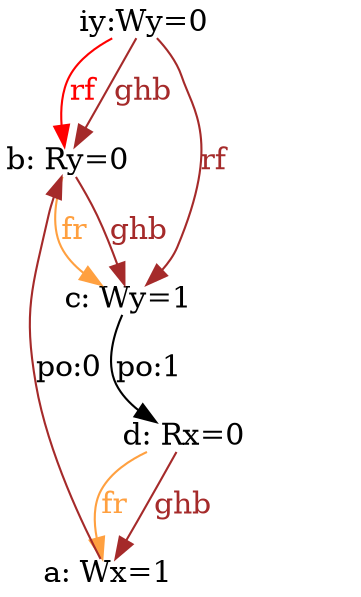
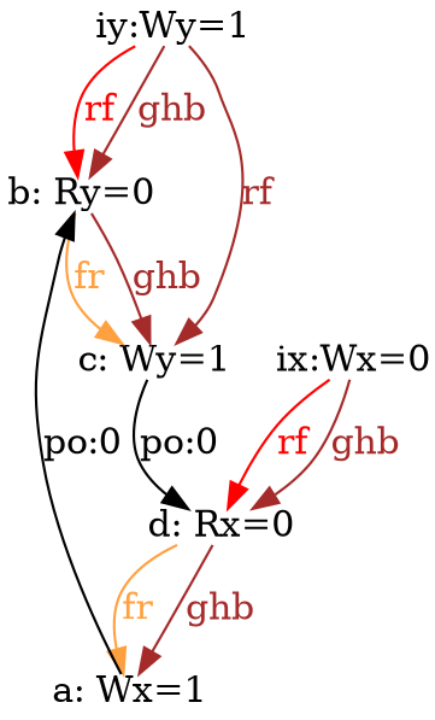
  digraph {
    node [fixedsize=true shape=none]
    edge [color=brown fontcolor=brown]
-   n1 [height=0.194444 label="iy:Wy=0" width=0.777778]
+   n1 [height=0.194444 label="iy:Wy=1" width=0.777778]
    n2 [height=0.194444 label="b: Ry=0" width=0.777778]
    n3 [height=0.194444 label="c: Wy=1" width=0.777778]
    n4 [height=0.194444 label="d: Rx=0" width=0.777778]
+   n5 [height=0.194444 label="ix:Wx=0" width=0.777778]
    n6 [height=0.194444 label="a: Wx=1" width=0.777778]
    n1 -> n2 [color=red fontcolor=red label=rf]
    n1 -> n2 [label=ghb]
    n1 -> n3 [label=rf]
    n2 -> n3 [label=ghb]
    n2 -> n3 [color="#ffa040" fontcolor="#ffa040" label=fr]
-   n3 -> n4 [color=black fontcolor=black label="po:1"]
+   n3 -> n4 [color=black fontcolor=black label="po:0"]
    n4 -> n6 [label=ghb]
    n4 -> n6 [color="#ffa040" fontcolor="#ffa040" label=fr]
-   n6 -> n2 [fontcolor=black label="po:0"]
+   n5 -> n4 [color=red fontcolor=red label=rf]
+   n5 -> n4 [label=ghb]
+   n6 -> n2 [color=black fontcolor=black label="po:0"]
  }
